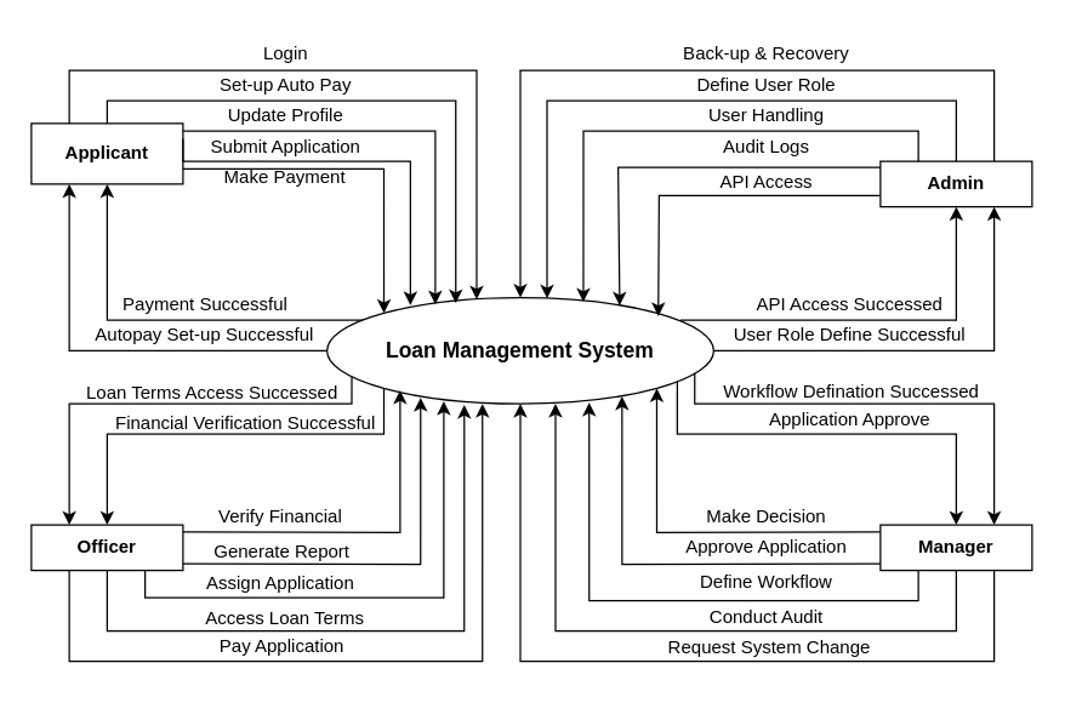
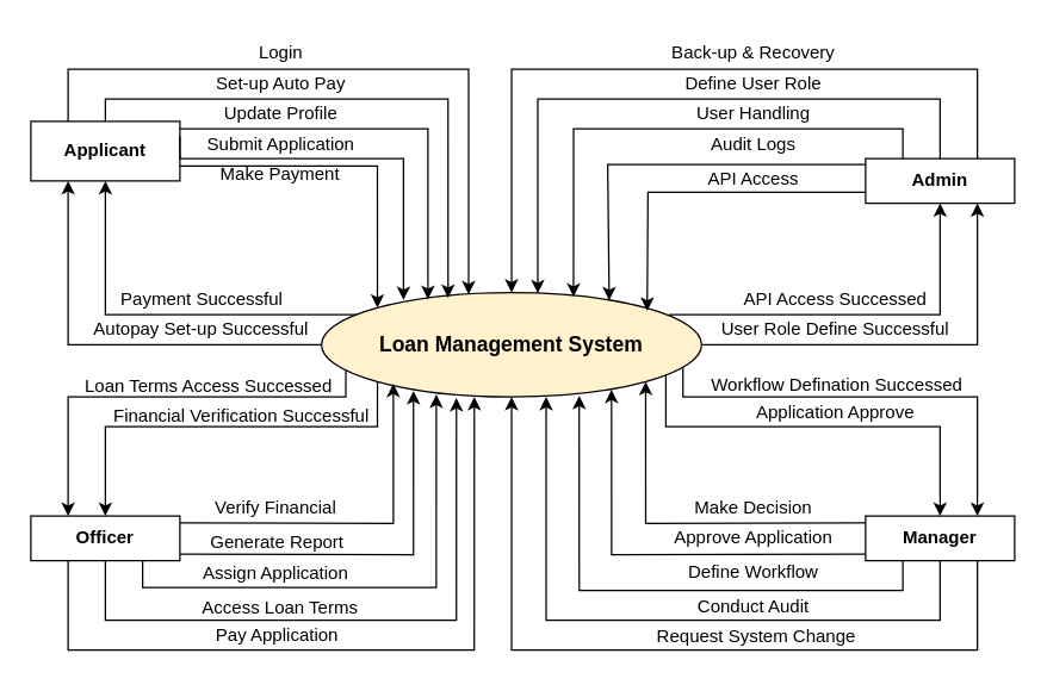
  <mxCell id="0" />
  <mxCell id="1" parent="0" />
  <mxCell id="2" style="edgeStyle=orthogonalEdgeStyle;rounded=0;orthogonalLoop=1;jettySize=auto;html=1;exitX=0;exitY=0.5;exitDx=0;exitDy=0;entryX=0.25;entryY=1;entryDx=0;entryDy=0;" edge="1" parent="1" source="10" target="14"><mxGeometry relative="1" as="geometry" /></mxCell>
  <mxCell id="3" style="edgeStyle=orthogonalEdgeStyle;rounded=0;orthogonalLoop=1;jettySize=auto;html=1;exitX=0.111;exitY=0.211;exitDx=0;exitDy=0;entryX=0.5;entryY=1;entryDx=0;entryDy=0;exitPerimeter=0;" edge="1" parent="1" source="10" target="14"><mxGeometry relative="1" as="geometry" /></mxCell>
  <mxCell id="4" style="edgeStyle=orthogonalEdgeStyle;rounded=0;orthogonalLoop=1;jettySize=auto;html=1;exitX=0;exitY=1;exitDx=0;exitDy=0;entryX=0.5;entryY=0;entryDx=0;entryDy=0;" edge="1" parent="1" source="10" target="17"><mxGeometry relative="1" as="geometry"><Array as="points"><mxPoint x="253" y="286" /><mxPoint x="70" y="286" /></Array></mxGeometry></mxCell>
  <mxCell id="5" style="edgeStyle=orthogonalEdgeStyle;rounded=0;orthogonalLoop=1;jettySize=auto;html=1;exitX=0.064;exitY=0.737;exitDx=0;exitDy=0;entryX=0.25;entryY=0;entryDx=0;entryDy=0;exitPerimeter=0;elbow=vertical;" edge="1" parent="1" source="10" target="17"><mxGeometry relative="1" as="geometry"><Array as="points"><mxPoint x="231" y="266" /><mxPoint x="45" y="266" /></Array></mxGeometry></mxCell>
  <mxCell id="6" style="edgeStyle=orthogonalEdgeStyle;rounded=0;orthogonalLoop=1;jettySize=auto;html=1;exitX=0.914;exitY=0.211;exitDx=0;exitDy=0;entryX=0.5;entryY=1;entryDx=0;entryDy=0;exitPerimeter=0;" edge="1" parent="1" source="10" target="23"><mxGeometry relative="1" as="geometry"><mxPoint x="455.975" y="211.99" as="sourcePoint" /><mxPoint x="560" y="134" as="targetPoint" /></mxGeometry></mxCell>
  <mxCell id="7" style="edgeStyle=orthogonalEdgeStyle;rounded=0;orthogonalLoop=1;jettySize=auto;html=1;exitX=1;exitY=0.5;exitDx=0;exitDy=0;entryX=0.75;entryY=1;entryDx=0;entryDy=0;" edge="1" parent="1" source="10" target="23"><mxGeometry relative="1" as="geometry" /></mxCell>
  <mxCell id="8" style="edgeStyle=orthogonalEdgeStyle;rounded=0;orthogonalLoop=1;jettySize=auto;html=1;entryX=0.75;entryY=0;entryDx=0;entryDy=0;exitX=0.951;exitY=0.737;exitDx=0;exitDy=0;exitPerimeter=0;entryPerimeter=0;" edge="1" parent="1" target="20"><mxGeometry relative="1" as="geometry"><mxPoint x="457.505" y="245.59" as="sourcePoint" /><mxPoint x="655" y="344" as="targetPoint" /><Array as="points"><mxPoint x="458" y="266" /><mxPoint x="655" y="266" /></Array></mxGeometry></mxCell>
  <mxCell id="9" style="edgeStyle=orthogonalEdgeStyle;rounded=0;orthogonalLoop=1;jettySize=auto;html=1;entryX=0.5;entryY=0;entryDx=0;entryDy=0;" edge="1" parent="1" source="10" target="20"><mxGeometry relative="1" as="geometry"><Array as="points"><mxPoint x="446" y="286" /><mxPoint x="630" y="286" /></Array></mxGeometry></mxCell>
- <mxCell id="10" value="&lt;b&gt;&lt;font style=&quot;font-size: 14px;&quot;&gt;Loan Management System&lt;/font&gt;&lt;/b&gt;" style="ellipse;whiteSpace=wrap;html=1;" parent="1" vertex="1"><mxGeometry x="215" y="196" width="255" height="70" as="geometry" /></mxCell>
+ <mxCell id="10" value="&lt;b&gt;&lt;font style=&quot;font-size: 14px;&quot;&gt;Loan Management System&lt;/font&gt;&lt;/b&gt;" style="ellipse;whiteSpace=wrap;html=1;fillColor=#fff2cc;" parent="1" vertex="1"><mxGeometry x="215" y="196" width="255" height="70" as="geometry" /></mxCell>
  <mxCell id="11" style="edgeStyle=orthogonalEdgeStyle;rounded=0;orthogonalLoop=1;jettySize=auto;html=1;exitX=1;exitY=0.75;exitDx=0;exitDy=0;entryX=0;entryY=0;entryDx=0;entryDy=0;" parent="1" source="14" target="10" edge="1"><mxGeometry relative="1" as="geometry" /></mxCell>
  <mxCell id="12" style="edgeStyle=orthogonalEdgeStyle;rounded=0;orthogonalLoop=1;jettySize=auto;html=1;exitX=0.75;exitY=0;exitDx=0;exitDy=0;entryX=0.28;entryY=0.063;entryDx=0;entryDy=0;entryPerimeter=0;" parent="1" source="14" target="10" edge="1"><mxGeometry relative="1" as="geometry"><Array as="points"><mxPoint x="95" y="86" /><mxPoint x="286" y="86" /></Array><mxPoint x="270" y="196" as="targetPoint" /></mxGeometry></mxCell>
  <mxCell id="13" style="edgeStyle=orthogonalEdgeStyle;rounded=0;orthogonalLoop=1;jettySize=auto;html=1;exitX=0.5;exitY=0;exitDx=0;exitDy=0;entryX=0.333;entryY=0.051;entryDx=0;entryDy=0;entryPerimeter=0;" edge="1" parent="1" source="14" target="10"><mxGeometry relative="1" as="geometry"><mxPoint x="300" y="196" as="targetPoint" /><Array as="points"><mxPoint x="70" y="66" /><mxPoint x="300" y="66" /></Array></mxGeometry></mxCell>
  <mxCell id="14" value="&lt;b&gt;Applicant&lt;/b&gt;" style="html=1;dashed=0;whiteSpace=wrap;" parent="1" vertex="1"><mxGeometry x="20" y="81" width="100" height="40" as="geometry" /></mxCell>
  <mxCell id="15" style="edgeStyle=orthogonalEdgeStyle;rounded=0;orthogonalLoop=1;jettySize=auto;html=1;exitX=1;exitY=0.25;exitDx=0;exitDy=0;entryX=0.189;entryY=0.874;entryDx=0;entryDy=0;entryPerimeter=0;" edge="1" parent="1" target="10"><mxGeometry relative="1" as="geometry"><mxPoint x="120" y="350.5" as="sourcePoint" /><mxPoint x="248.04" y="256.63" as="targetPoint" /></mxGeometry></mxCell>
  <mxCell id="16" style="edgeStyle=orthogonalEdgeStyle;rounded=0;orthogonalLoop=1;jettySize=auto;html=1;exitX=0.75;exitY=1;exitDx=0;exitDy=0;entryX=0.302;entryY=0.977;entryDx=0;entryDy=0;entryPerimeter=0;" edge="1" parent="1" target="10"><mxGeometry relative="1" as="geometry"><mxPoint x="95" y="374" as="sourcePoint" /><mxPoint x="278.495" y="260.78" as="targetPoint" /><Array as="points"><mxPoint x="95" y="394" /><mxPoint x="292" y="394" /></Array></mxGeometry></mxCell>
  <mxCell id="17" value="&lt;b&gt;Officer&lt;span style=&quot;color: rgba(0, 0, 0, 0); font-family: monospace; font-size: 0px; text-align: start; text-wrap: nowrap;&quot;&gt;%3CmxGraphModel%3E%3Croot%3E%3CmxCell%20id%3D%220%22%2F%3E%3CmxCell%20id%3D%221%22%20parent%3D%220%22%2F%3E%3CmxCell%20id%3D%222%22%20value%3D%22Applicant%22%20style%3D%22html%3D1%3Bdashed%3D0%3BwhiteSpace%3Dwrap%3B%22%20vertex%3D%221%22%20parent%3D%221%22%3E%3CmxGeometry%20x%3D%22110%22%20y%3D%22160%22%20width%3D%22100%22%20height%3D%2230%22%20as%3D%22geometry%22%2F%3E%3C%2FmxCell%3E%3C%2Froot%3E%3C%2FmxGraphModel%3E&lt;/span&gt;&lt;/b&gt;" style="html=1;dashed=0;whiteSpace=wrap;" parent="1" vertex="1"><mxGeometry x="20" y="346" width="100" height="30" as="geometry" /></mxCell>
  <mxCell id="18" style="edgeStyle=orthogonalEdgeStyle;rounded=0;orthogonalLoop=1;jettySize=auto;html=1;exitX=0;exitY=0.25;exitDx=0;exitDy=0;entryX=1;entryY=1;entryDx=0;entryDy=0;" edge="1" parent="1" target="10"><mxGeometry relative="1" as="geometry"><mxPoint x="580" y="350.5" as="sourcePoint" /><mxPoint x="432.479" y="252.797" as="targetPoint" /></mxGeometry></mxCell>
  <mxCell id="19" style="edgeStyle=orthogonalEdgeStyle;rounded=0;orthogonalLoop=1;jettySize=auto;html=1;exitX=0.75;exitY=1;exitDx=0;exitDy=0;entryX=0.5;entryY=1;entryDx=0;entryDy=0;" edge="1" parent="1" source="20" target="10"><mxGeometry relative="1" as="geometry"><Array as="points"><mxPoint x="655" y="436" /><mxPoint x="343" y="436" /></Array></mxGeometry></mxCell>
  <mxCell id="20" value="&lt;b&gt;Manager&lt;/b&gt;" style="html=1;dashed=0;whiteSpace=wrap;" parent="1" vertex="1"><mxGeometry x="580" y="346" width="100" height="30" as="geometry" /></mxCell>
  <mxCell id="21" style="edgeStyle=orthogonalEdgeStyle;rounded=0;orthogonalLoop=1;jettySize=auto;html=1;exitX=0;exitY=0.75;exitDx=0;exitDy=0;entryX=1;entryY=0;entryDx=0;entryDy=0;" edge="1" parent="1" source="23"><mxGeometry relative="1" as="geometry"><mxPoint x="511" y="130.5" as="sourcePoint" /><mxPoint x="433.479" y="208.203" as="targetPoint" /></mxGeometry></mxCell>
  <mxCell id="22" style="edgeStyle=orthogonalEdgeStyle;rounded=0;orthogonalLoop=1;jettySize=auto;html=1;exitX=0.75;exitY=0;exitDx=0;exitDy=0;entryX=0.5;entryY=0;entryDx=0;entryDy=0;" edge="1" parent="1" source="23" target="10"><mxGeometry relative="1" as="geometry"><Array as="points"><mxPoint x="655" y="46" /><mxPoint x="343" y="46" /></Array></mxGeometry></mxCell>
  <mxCell id="23" value="&lt;b&gt;Admin&lt;/b&gt;" style="html=1;dashed=0;whiteSpace=wrap;" parent="1" vertex="1"><mxGeometry x="580" y="106" width="100" height="30" as="geometry" /></mxCell>
  <mxCell id="24" value="Login" style="text;html=1;align=center;verticalAlign=middle;whiteSpace=wrap;rounded=0;" parent="1" vertex="1"><mxGeometry x="157.5" y="20" width="60" height="30" as="geometry" /></mxCell>
  <mxCell id="25" value="Set-up Auto Pay" style="text;html=1;align=center;verticalAlign=middle;whiteSpace=wrap;rounded=0;" parent="1" vertex="1"><mxGeometry x="137.5" y="41" width="100" height="30" as="geometry" /></mxCell>
  <mxCell id="26" value="Update Profile" style="text;html=1;align=center;verticalAlign=middle;whiteSpace=wrap;rounded=0;" parent="1" vertex="1"><mxGeometry x="142.5" y="61" width="90" height="30" as="geometry" /></mxCell>
  <mxCell id="27" value="Submit Application" style="text;html=1;align=center;verticalAlign=middle;whiteSpace=wrap;rounded=0;" parent="1" vertex="1"><mxGeometry x="132.5" y="82" width="110" height="30" as="geometry" /></mxCell>
  <mxCell id="28" value="Make Payment" style="text;html=1;align=center;verticalAlign=middle;whiteSpace=wrap;rounded=0;" parent="1" vertex="1"><mxGeometry x="145" y="102" width="85" height="30" as="geometry" /></mxCell>
  <mxCell id="29" style="edgeStyle=orthogonalEdgeStyle;rounded=0;orthogonalLoop=1;jettySize=auto;html=1;exitX=1;exitY=0.25;exitDx=0;exitDy=0;" parent="1" source="14" edge="1"><mxGeometry relative="1" as="geometry"><Array as="points"><mxPoint x="270" y="106" /><mxPoint x="270" y="201" /></Array><mxPoint x="270" y="201" as="targetPoint" /></mxGeometry></mxCell>
  <mxCell id="30" style="edgeStyle=orthogonalEdgeStyle;rounded=0;orthogonalLoop=1;jettySize=auto;html=1;exitX=0.25;exitY=0;exitDx=0;exitDy=0;entryX=0.387;entryY=0.017;entryDx=0;entryDy=0;entryPerimeter=0;" edge="1" parent="1" source="14" target="10"><mxGeometry relative="1" as="geometry"><mxPoint x="320" y="196" as="targetPoint" /><Array as="points"><mxPoint x="45" y="46" /><mxPoint x="314" y="46" /></Array></mxGeometry></mxCell>
  <mxCell id="31" value="Payment Successful" style="text;html=1;align=center;verticalAlign=middle;whiteSpace=wrap;rounded=0;" vertex="1" parent="1"><mxGeometry x="74.5" y="186" width="120" height="30" as="geometry" /></mxCell>
  <mxCell id="32" value="Autopay Set-up Successful" style="text;html=1;align=center;verticalAlign=middle;whiteSpace=wrap;rounded=0;" vertex="1" parent="1"><mxGeometry x="61" y="206" width="147" height="30" as="geometry" /></mxCell>
  <mxCell id="33" style="edgeStyle=orthogonalEdgeStyle;rounded=0;orthogonalLoop=1;jettySize=auto;html=1;exitX=1;exitY=0.75;exitDx=0;exitDy=0;entryX=0.242;entryY=0.943;entryDx=0;entryDy=0;entryPerimeter=0;" edge="1" parent="1" target="10"><mxGeometry relative="1" as="geometry"><mxPoint x="120" y="371.5" as="sourcePoint" /><mxPoint x="267.22" y="268.23" as="targetPoint" /></mxGeometry></mxCell>
  <mxCell id="34" style="edgeStyle=orthogonalEdgeStyle;rounded=0;orthogonalLoop=1;jettySize=auto;html=1;exitX=0.5;exitY=1;exitDx=0;exitDy=0;entryX=0.355;entryY=1.011;entryDx=0;entryDy=0;entryPerimeter=0;" edge="1" parent="1" source="17" target="10"><mxGeometry relative="1" as="geometry"><mxPoint x="310" y="265" as="targetPoint" /><Array as="points"><mxPoint x="70" y="416" /><mxPoint x="306" y="416" /></Array></mxGeometry></mxCell>
  <mxCell id="35" style="edgeStyle=orthogonalEdgeStyle;rounded=0;orthogonalLoop=1;jettySize=auto;html=1;exitX=0.25;exitY=1;exitDx=0;exitDy=0;entryX=0.402;entryY=1;entryDx=0;entryDy=0;entryPerimeter=0;" edge="1" parent="1" source="17" target="10"><mxGeometry relative="1" as="geometry"><mxPoint x="350" y="265" as="targetPoint" /><Array as="points"><mxPoint x="45" y="436" /><mxPoint x="318" y="436" /></Array></mxGeometry></mxCell>
  <mxCell id="36" value="Verify Financial" style="text;html=1;align=center;verticalAlign=middle;whiteSpace=wrap;rounded=0;" vertex="1" parent="1"><mxGeometry x="141.5" y="326" width="85" height="30" as="geometry" /></mxCell>
  <mxCell id="37" value="Generate Report" style="text;html=1;align=center;verticalAlign=middle;whiteSpace=wrap;rounded=0;" vertex="1" parent="1"><mxGeometry x="135.5" y="349" width="98.5" height="30" as="geometry" /></mxCell>
  <mxCell id="38" value="Assign Application" style="text;html=1;align=center;verticalAlign=middle;whiteSpace=wrap;rounded=0;" vertex="1" parent="1"><mxGeometry x="126.75" y="370" width="114.5" height="30" as="geometry" /></mxCell>
  <mxCell id="39" value="Access Loan Terms" style="text;html=1;align=center;verticalAlign=middle;whiteSpace=wrap;rounded=0;" vertex="1" parent="1"><mxGeometry x="130.25" y="393" width="114.5" height="30" as="geometry" /></mxCell>
  <mxCell id="40" value="Pay Application" style="text;html=1;align=center;verticalAlign=middle;whiteSpace=wrap;rounded=0;" vertex="1" parent="1"><mxGeometry x="127.5" y="411" width="114.5" height="30" as="geometry" /></mxCell>
  <mxCell id="41" value="Loan Terms Access Successed" style="text;html=1;align=center;verticalAlign=middle;whiteSpace=wrap;rounded=0;" vertex="1" parent="1"><mxGeometry x="55" y="244" width="169" height="30" as="geometry" /></mxCell>
  <mxCell id="42" value="Financial Verification Successful" style="text;html=1;align=center;verticalAlign=middle;whiteSpace=wrap;rounded=0;" vertex="1" parent="1"><mxGeometry x="70" y="264" width="183" height="30" as="geometry" /></mxCell>
  <mxCell id="43" style="edgeStyle=orthogonalEdgeStyle;rounded=0;orthogonalLoop=1;jettySize=auto;html=1;exitX=0;exitY=0;exitDx=0;exitDy=0;entryX=0.757;entryY=0.074;entryDx=0;entryDy=0;entryPerimeter=0;" edge="1" parent="1" target="10"><mxGeometry relative="1" as="geometry"><mxPoint x="580" y="110" as="sourcePoint" /><mxPoint x="407.27" y="205.18" as="targetPoint" /><Array as="points"><mxPoint x="407" y="110" /></Array></mxGeometry></mxCell>
  <mxCell id="44" style="edgeStyle=orthogonalEdgeStyle;rounded=0;orthogonalLoop=1;jettySize=auto;html=1;exitX=0.25;exitY=0;exitDx=0;exitDy=0;entryX=0.663;entryY=0.04;entryDx=0;entryDy=0;entryPerimeter=0;" edge="1" parent="1" source="23" target="10"><mxGeometry relative="1" as="geometry" /></mxCell>
  <mxCell id="45" style="edgeStyle=orthogonalEdgeStyle;rounded=0;orthogonalLoop=1;jettySize=auto;html=1;exitX=0.5;exitY=0;exitDx=0;exitDy=0;entryX=0.569;entryY=0.006;entryDx=0;entryDy=0;entryPerimeter=0;" edge="1" parent="1" source="23" target="10"><mxGeometry relative="1" as="geometry"><Array as="points"><mxPoint x="630" y="66" /><mxPoint x="360" y="66" /></Array></mxGeometry></mxCell>
  <mxCell id="46" value="Back-up &amp;amp; Recovery" style="text;html=1;align=center;verticalAlign=middle;whiteSpace=wrap;rounded=0;" vertex="1" parent="1"><mxGeometry x="440" y="20" width="130" height="30" as="geometry" /></mxCell>
  <mxCell id="47" value="Define User Role" style="text;html=1;align=center;verticalAlign=middle;whiteSpace=wrap;rounded=0;" vertex="1" parent="1"><mxGeometry x="440" y="41" width="130" height="30" as="geometry" /></mxCell>
  <mxCell id="48" value="User Handling" style="text;html=1;align=center;verticalAlign=middle;whiteSpace=wrap;rounded=0;" vertex="1" parent="1"><mxGeometry x="440" y="61" width="130" height="30" as="geometry" /></mxCell>
  <mxCell id="49" value="Audit Logs" style="text;html=1;align=center;verticalAlign=middle;whiteSpace=wrap;rounded=0;" vertex="1" parent="1"><mxGeometry x="440" y="82" width="130" height="30" as="geometry" /></mxCell>
  <mxCell id="50" value="API Access" style="text;html=1;align=center;verticalAlign=middle;whiteSpace=wrap;rounded=0;" vertex="1" parent="1"><mxGeometry x="440" y="105" width="130" height="30" as="geometry" /></mxCell>
  <mxCell id="51" value="API Access Successed" style="text;html=1;align=center;verticalAlign=middle;whiteSpace=wrap;rounded=0;" vertex="1" parent="1"><mxGeometry x="495" y="186" width="130" height="30" as="geometry" /></mxCell>
  <mxCell id="52" value="User Role Define&amp;nbsp;Successful" style="text;html=1;align=center;verticalAlign=middle;whiteSpace=wrap;rounded=0;" vertex="1" parent="1"><mxGeometry x="480" y="206" width="160" height="30" as="geometry" /></mxCell>
  <mxCell id="53" style="edgeStyle=orthogonalEdgeStyle;rounded=0;orthogonalLoop=1;jettySize=auto;html=1;exitX=0;exitY=0.75;exitDx=0;exitDy=0;entryX=0.763;entryY=0.931;entryDx=0;entryDy=0;entryPerimeter=0;" edge="1" parent="1" target="10"><mxGeometry relative="1" as="geometry"><mxPoint x="580" y="371.5" as="sourcePoint" /><mxPoint x="411.095" y="265.78" as="targetPoint" /></mxGeometry></mxCell>
  <mxCell id="54" style="edgeStyle=orthogonalEdgeStyle;rounded=0;orthogonalLoop=1;jettySize=auto;html=1;exitX=0.25;exitY=1;exitDx=0;exitDy=0;entryX=0.678;entryY=0.989;entryDx=0;entryDy=0;entryPerimeter=0;" edge="1" parent="1" source="20" target="10"><mxGeometry relative="1" as="geometry"><Array as="points"><mxPoint x="605" y="396" /><mxPoint x="388" y="396" /></Array></mxGeometry></mxCell>
  <mxCell id="55" style="edgeStyle=orthogonalEdgeStyle;rounded=0;orthogonalLoop=1;jettySize=auto;html=1;exitX=0.5;exitY=1;exitDx=0;exitDy=0;entryX=0.591;entryY=1.057;entryDx=0;entryDy=0;entryPerimeter=0;" edge="1" parent="1" source="20"><mxGeometry relative="1" as="geometry"><mxPoint x="630" y="372" as="sourcePoint" /><mxPoint x="365.705" y="265.99" as="targetPoint" /><Array as="points"><mxPoint x="630" y="416" /><mxPoint x="366" y="416" /></Array></mxGeometry></mxCell>
  <mxCell id="56" value="Approve Application" style="text;html=1;align=center;verticalAlign=middle;whiteSpace=wrap;rounded=0;" vertex="1" parent="1"><mxGeometry x="440" y="346" width="130" height="30" as="geometry" /></mxCell>
  <mxCell id="57" value="Make Decision" style="text;html=1;align=center;verticalAlign=middle;whiteSpace=wrap;rounded=0;" vertex="1" parent="1"><mxGeometry x="440" y="326" width="130" height="30" as="geometry" /></mxCell>
  <mxCell id="58" value="Define Workflow" style="text;html=1;align=center;verticalAlign=middle;whiteSpace=wrap;rounded=0;" vertex="1" parent="1"><mxGeometry x="440" y="369" width="130" height="30" as="geometry" /></mxCell>
  <mxCell id="59" value="Conduct Audit" style="text;html=1;align=center;verticalAlign=middle;whiteSpace=wrap;rounded=0;" vertex="1" parent="1"><mxGeometry x="440" y="392" width="130" height="30" as="geometry" /></mxCell>
  <mxCell id="60" value="Request System Change" style="text;html=1;align=center;verticalAlign=middle;whiteSpace=wrap;rounded=0;" vertex="1" parent="1"><mxGeometry x="432" y="412" width="150" height="30" as="geometry" /></mxCell>
  <mxCell id="61" value="Application Approve" style="text;html=1;align=center;verticalAlign=middle;whiteSpace=wrap;rounded=0;" vertex="1" parent="1"><mxGeometry x="495" y="262" width="130" height="30" as="geometry" /></mxCell>
  <mxCell id="62" value="Workflow Defination Successed" style="text;html=1;align=center;verticalAlign=middle;whiteSpace=wrap;rounded=0;" vertex="1" parent="1"><mxGeometry x="470" y="243" width="182" height="30" as="geometry" /></mxCell>
